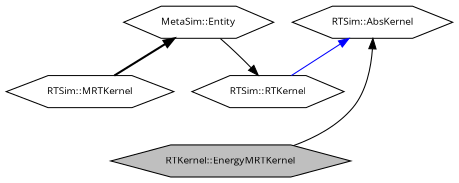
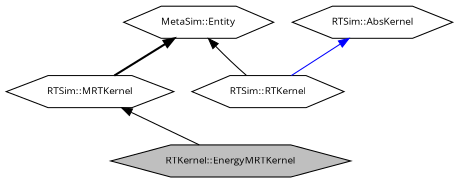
  digraph {
    fontname="Open Sans"
    node [color=black fillcolor=white fontname="Open Sans" fontsize=10 shape=hexagon style=filled]
    edge [color=black dir=back fontname="Open Sans" fontsize=10 labelfontname=Helvetica labelfontsize=10 style=solid]
    n1 [fillcolor=grey75 fontcolor=black height=0.2 label="RTKernel::EnergyMRTKernel" width=0.4]
    n2 [height=0.2 label="RTSim::MRTKernel" width=0.4]
    n3 [height=0.2 label="RTSim::RTKernel" width=0.4]
    n4 [height=0.2 label="MetaSim::Entity" width=0.4]
    n5 [height=0.2 label="RTSim::AbsKernel" width=0.4]
-   n5 -> n1
+   n2 -> n1
    n4 -> n2 [style=bold]
-   n3 -> n4
+   n4 -> n3
    n5 -> n3 [color=blue]
  }
